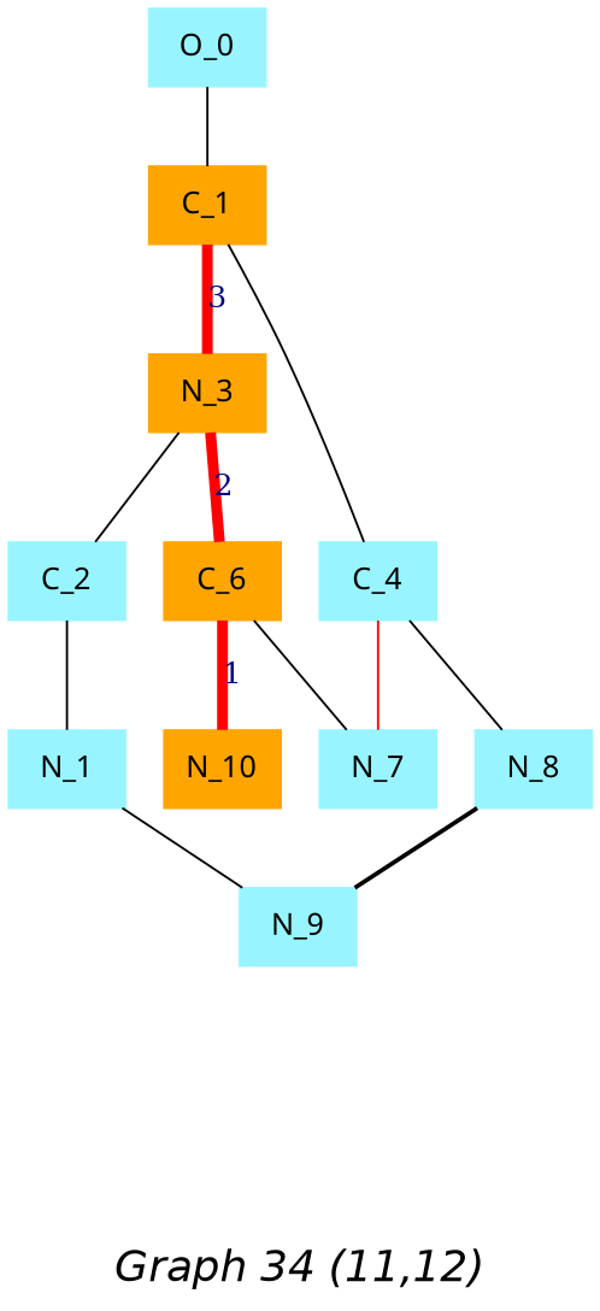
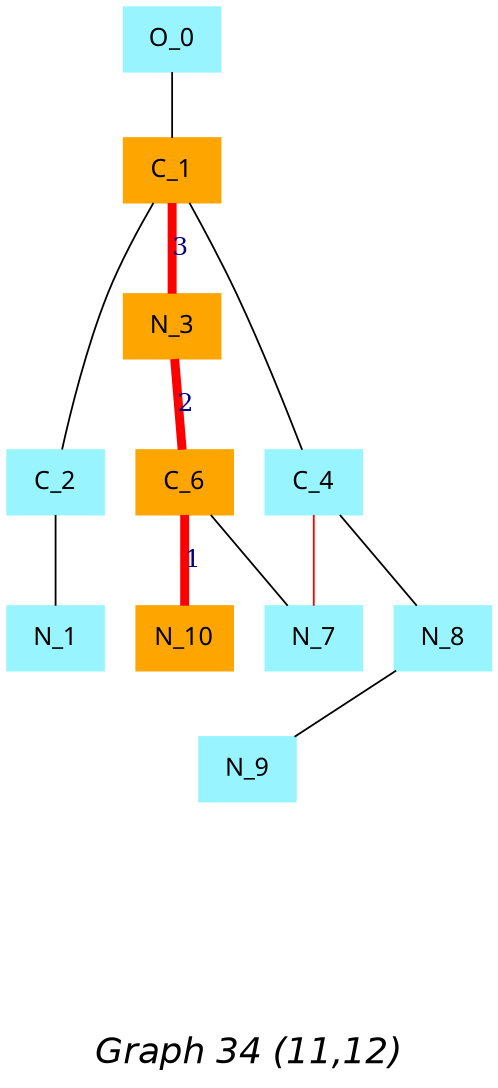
  graph {
    fontname="Helvetica-Oblique"
    fontsize=20
    label="\n\nGraph 34 (11,12)"
    node [color=cadetblue1 fontname="Helvetica-Outline" shape=box sides=4 style=filled]
    C_1 [color=orange]
    C_2
    N_3 [color=orange]
    C_4
    O_0
    n6 [label=N_1]
    C_6 [color=orange]
    N_7
    N_8
    N_9
    N_10 [color=orange]
-   N_3 -- C_2
+   C_1 -- C_2
    C_1 -- N_3 [color=red fontcolor=navy label=3 penwidth=5 style=bold]
    C_1 -- C_4
    C_2 -- n6
    N_3 -- C_6 [color=red fontcolor=navy label=2 penwidth=5 style=bold]
    C_4 -- N_7 [color=red]
    C_4 -- N_8
    O_0 -- C_1
-   n6 -- N_9
    C_6 -- N_7
    C_6 -- N_10 [color=red fontcolor=navy label=1 penwidth=5 style=bold]
-   N_8 -- N_9 [style=bold]
+   N_8 -- N_9
  }
